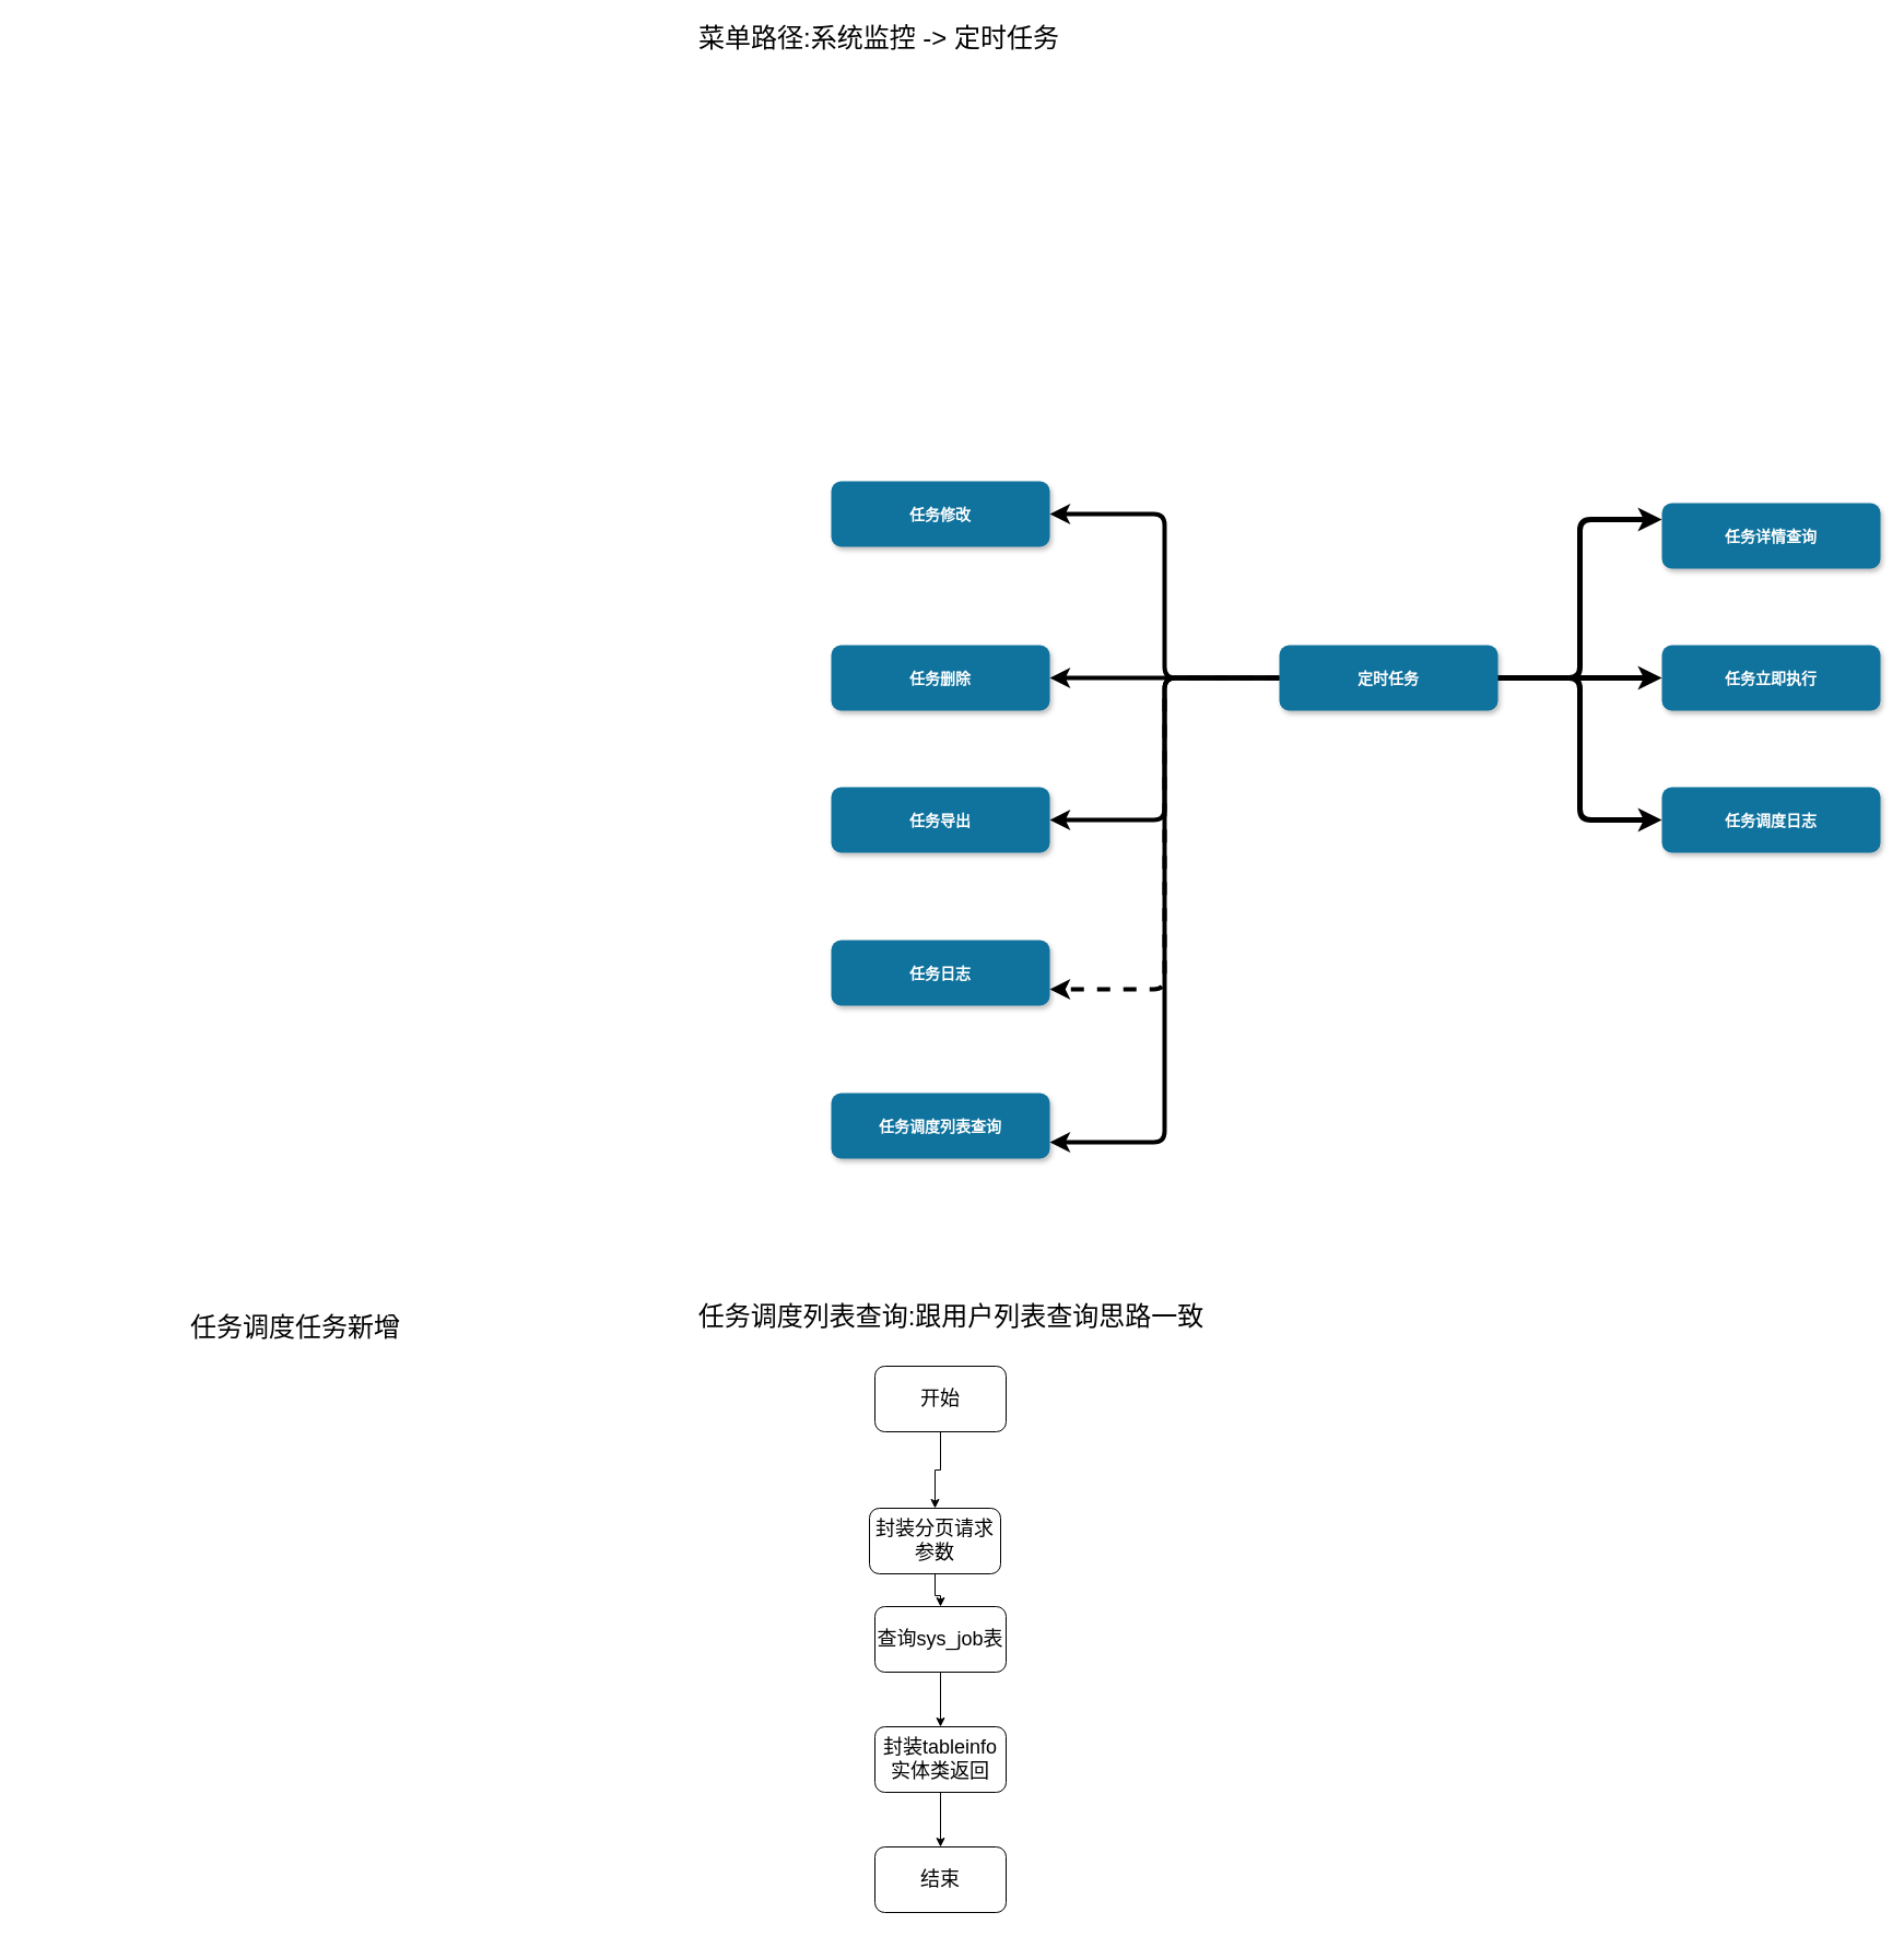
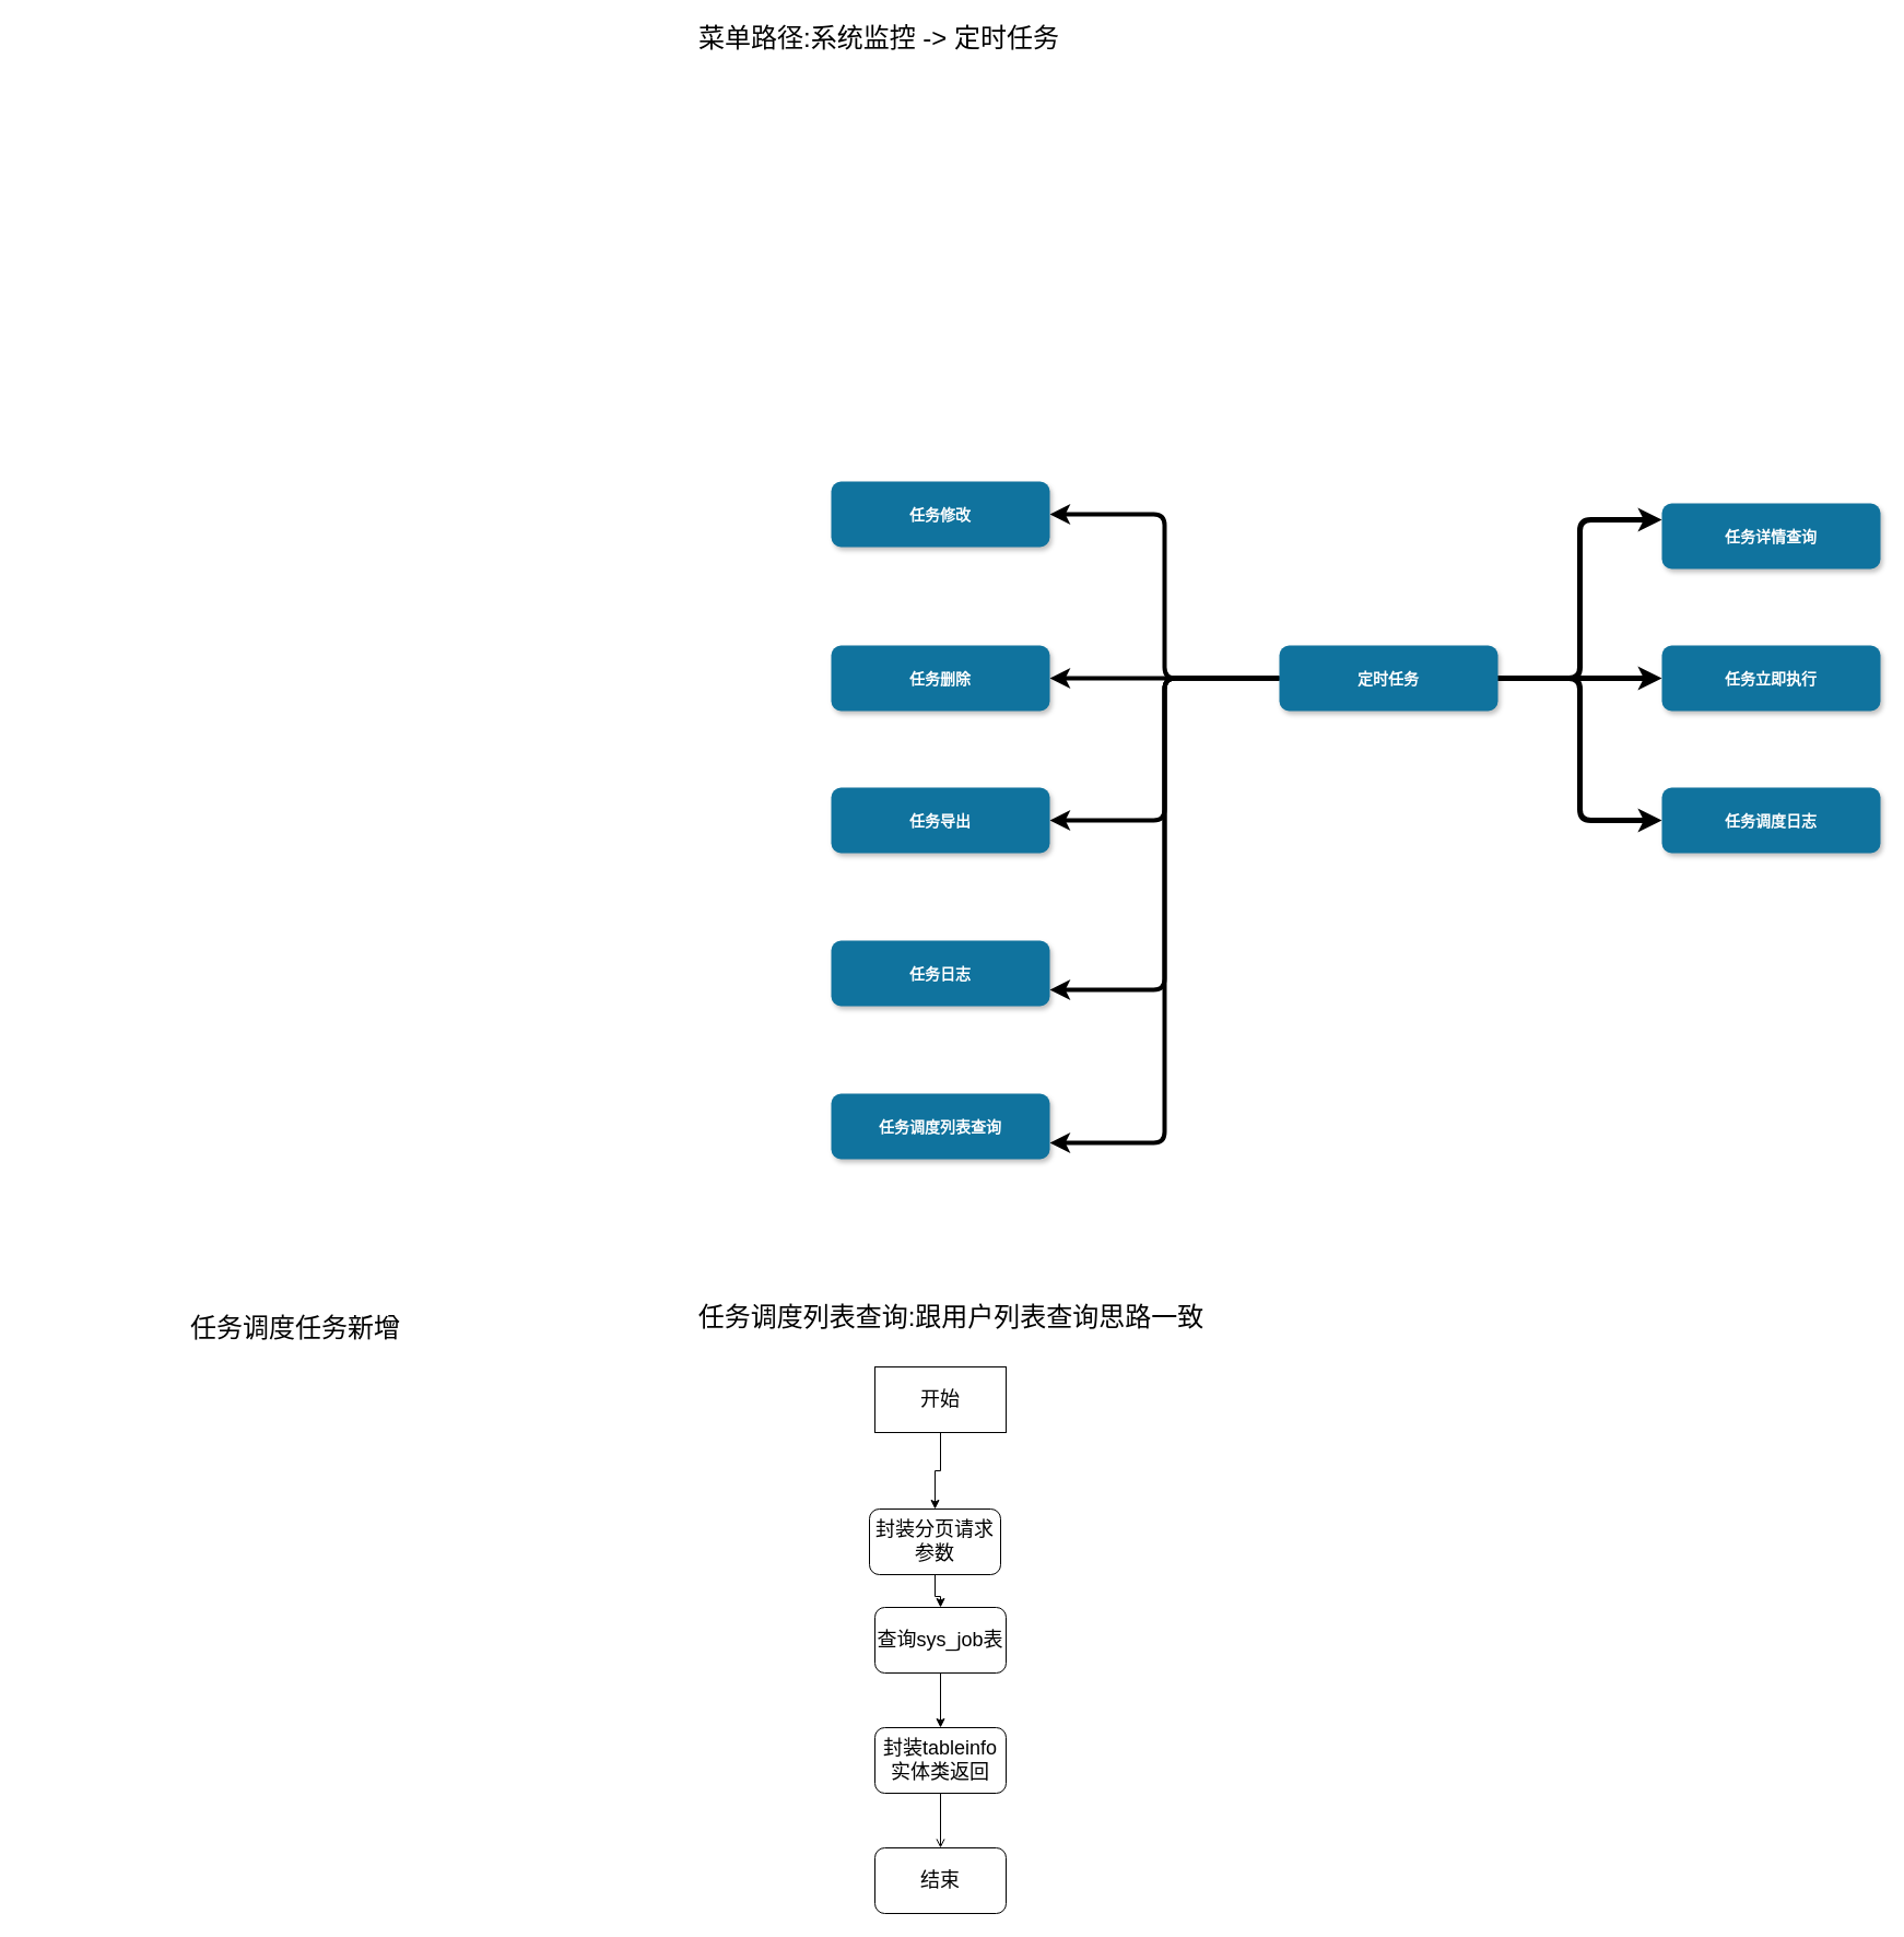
  <mxCell id="0" />
  <mxCell id="1" parent="0" />
  <mxCell id="2" style="edgeStyle=orthogonalEdgeStyle;rounded=1;orthogonalLoop=1;jettySize=auto;html=1;entryX=1;entryY=0.5;entryDx=0;entryDy=0;strokeWidth=4;curved=0;" parent="1" source="10" target="11" edge="1"><mxGeometry relative="1" as="geometry" /></mxCell>
  <mxCell id="3" style="edgeStyle=orthogonalEdgeStyle;rounded=1;orthogonalLoop=1;jettySize=auto;html=1;entryX=1;entryY=0.5;entryDx=0;entryDy=0;strokeWidth=4;curved=0;" parent="1" source="10" target="12" edge="1"><mxGeometry relative="1" as="geometry" /></mxCell>
  <mxCell id="4" style="edgeStyle=orthogonalEdgeStyle;rounded=1;orthogonalLoop=1;jettySize=auto;html=1;entryX=1;entryY=0.5;entryDx=0;entryDy=0;strokeWidth=4;curved=0;" parent="1" source="10" target="14" edge="1"><mxGeometry relative="1" as="geometry" /></mxCell>
- <mxCell id="5" style="edgeStyle=orthogonalEdgeStyle;rounded=1;orthogonalLoop=1;jettySize=auto;html=1;entryX=1;entryY=0.75;entryDx=0;entryDy=0;strokeWidth=4;curved=0;dashed=1;" parent="1" source="10" target="15" edge="1"><mxGeometry relative="1" as="geometry" /></mxCell>
+ <mxCell id="5" style="edgeStyle=orthogonalEdgeStyle;rounded=1;orthogonalLoop=1;jettySize=auto;html=1;entryX=1;entryY=0.75;entryDx=0;entryDy=0;strokeWidth=4;curved=0;" parent="1" source="10" target="15" edge="1"><mxGeometry relative="1" as="geometry" /></mxCell>
  <mxCell id="6" style="edgeStyle=orthogonalEdgeStyle;rounded=1;orthogonalLoop=1;jettySize=auto;html=1;curved=0;strokeWidth=5;" parent="1" source="10" target="17" edge="1"><mxGeometry relative="1" as="geometry" /></mxCell>
  <mxCell id="7" style="edgeStyle=orthogonalEdgeStyle;rounded=1;orthogonalLoop=1;jettySize=auto;html=1;entryX=0;entryY=0.25;entryDx=0;entryDy=0;curved=0;strokeWidth=5;" parent="1" source="10" target="16" edge="1"><mxGeometry relative="1" as="geometry" /></mxCell>
  <mxCell id="8" style="edgeStyle=orthogonalEdgeStyle;rounded=1;orthogonalLoop=1;jettySize=auto;html=1;entryX=0;entryY=0.5;entryDx=0;entryDy=0;curved=0;strokeWidth=5;" parent="1" source="10" target="18" edge="1"><mxGeometry relative="1" as="geometry" /></mxCell>
  <mxCell id="9" style="edgeStyle=orthogonalEdgeStyle;rounded=1;orthogonalLoop=1;jettySize=auto;html=1;entryX=1;entryY=0.75;entryDx=0;entryDy=0;strokeWidth=4;curved=0;" parent="1" source="10" target="19" edge="1"><mxGeometry relative="1" as="geometry" /></mxCell>
  <mxCell id="10" value="定时任务" style="rounded=1;fillColor=#10739E;strokeColor=none;shadow=1;gradientColor=none;fontStyle=1;fontColor=#FFFFFF;fontSize=14;" parent="1" vertex="1"><mxGeometry x="1170" y="590" width="200" height="60" as="geometry" /></mxCell>
  <mxCell id="11" value="任务修改" style="rounded=1;fillColor=#10739E;strokeColor=none;shadow=1;gradientColor=none;fontStyle=1;fontColor=#FFFFFF;fontSize=14;" parent="1" vertex="1"><mxGeometry x="760" y="440" width="200" height="60" as="geometry" /></mxCell>
  <mxCell id="12" value="任务删除" style="rounded=1;fillColor=#10739E;strokeColor=none;shadow=1;gradientColor=none;fontStyle=1;fontColor=#FFFFFF;fontSize=14;" parent="1" vertex="1"><mxGeometry x="760" y="590" width="200" height="60" as="geometry" /></mxCell>
  <mxCell id="13" value="&lt;font style=&quot;font-size: 24px;&quot;&gt;菜单路径:系统监控 -&amp;gt; 定时任务&lt;/font&gt;" style="text;html=1;strokeColor=none;fillColor=none;align=center;verticalAlign=middle;whiteSpace=wrap;rounded=0;" parent="1" vertex="1"><mxGeometry x="610" y="20" width="388" height="30" as="geometry" /></mxCell>
  <mxCell id="14" value="任务导出" style="rounded=1;fillColor=#10739E;strokeColor=none;shadow=1;gradientColor=none;fontStyle=1;fontColor=#FFFFFF;fontSize=14;" parent="1" vertex="1"><mxGeometry x="760" y="720" width="200" height="60" as="geometry" /></mxCell>
  <mxCell id="15" value="任务日志" style="rounded=1;fillColor=#10739E;strokeColor=none;shadow=1;gradientColor=none;fontStyle=1;fontColor=#FFFFFF;fontSize=14;" parent="1" vertex="1"><mxGeometry x="760" y="860" width="200" height="60" as="geometry" /></mxCell>
  <mxCell id="16" value="任务详情查询" style="rounded=1;fillColor=#10739E;strokeColor=none;shadow=1;gradientColor=none;fontStyle=1;fontColor=#FFFFFF;fontSize=14;" parent="1" vertex="1"><mxGeometry x="1520" y="460" width="200" height="60" as="geometry" /></mxCell>
  <mxCell id="17" value="任务立即执行" style="rounded=1;fillColor=#10739E;strokeColor=none;shadow=1;gradientColor=none;fontStyle=1;fontColor=#FFFFFF;fontSize=14;" parent="1" vertex="1"><mxGeometry x="1520" y="590" width="200" height="60" as="geometry" /></mxCell>
  <mxCell id="18" value="任务调度日志" style="rounded=1;fillColor=#10739E;strokeColor=none;shadow=1;gradientColor=none;fontStyle=1;fontColor=#FFFFFF;fontSize=14;" parent="1" vertex="1"><mxGeometry x="1520" y="720" width="200" height="60" as="geometry" /></mxCell>
  <mxCell id="19" value="任务调度列表查询" style="rounded=1;fillColor=#10739E;strokeColor=none;shadow=1;gradientColor=none;fontStyle=1;fontColor=#FFFFFF;fontSize=14;" parent="1" vertex="1"><mxGeometry x="760" y="1000" width="200" height="60" as="geometry" /></mxCell>
  <mxCell id="20" value="&lt;span style=&quot;font-size: 24px;&quot;&gt;任务调度列表查询:跟用户列表查询思路一致&lt;/span&gt;" style="text;html=1;strokeColor=none;fillColor=none;align=center;verticalAlign=middle;whiteSpace=wrap;rounded=0;" parent="1" vertex="1"><mxGeometry x="620" y="1190" width="500" height="30" as="geometry" /></mxCell>
  <mxCell id="21" style="edgeStyle=orthogonalEdgeStyle;rounded=0;orthogonalLoop=1;jettySize=auto;html=1;" parent="1" source="22" target="24" edge="1"><mxGeometry relative="1" as="geometry" /></mxCell>
- <mxCell id="22" value="&lt;font style=&quot;font-size: 18px;&quot;&gt;开始&lt;/font&gt;" style="rounded=1;whiteSpace=wrap;html=1;" parent="1" vertex="1"><mxGeometry x="800" y="1250" width="120" height="60" as="geometry" /></mxCell>
+ <mxCell id="22" value="&lt;font style=&quot;font-size: 18px;&quot;&gt;开始&lt;/font&gt;" style="whiteSpace=wrap;html=1;rounded=0;" parent="1" vertex="1"><mxGeometry x="800" y="1250" width="120" height="60" as="geometry" /></mxCell>
  <mxCell id="23" style="edgeStyle=orthogonalEdgeStyle;rounded=0;orthogonalLoop=1;jettySize=auto;html=1;entryX=0.5;entryY=0;entryDx=0;entryDy=0;" parent="1" source="24" target="26" edge="1"><mxGeometry relative="1" as="geometry" /></mxCell>
  <mxCell id="24" value="&lt;font style=&quot;font-size: 18px;&quot;&gt;封装分页请求参数&lt;/font&gt;" style="rounded=1;whiteSpace=wrap;html=1;" parent="1" vertex="1"><mxGeometry x="795" y="1380" width="120" height="60" as="geometry" /></mxCell>
  <mxCell id="25" style="edgeStyle=orthogonalEdgeStyle;rounded=0;orthogonalLoop=1;jettySize=auto;html=1;entryX=0.5;entryY=0;entryDx=0;entryDy=0;" parent="1" source="26" target="28" edge="1"><mxGeometry relative="1" as="geometry" /></mxCell>
  <mxCell id="26" value="&lt;span style=&quot;font-size: 18px;&quot;&gt;查询sys_job表&lt;/span&gt;" style="rounded=1;whiteSpace=wrap;html=1;" parent="1" vertex="1"><mxGeometry x="800" y="1470" width="120" height="60" as="geometry" /></mxCell>
- <mxCell id="27" style="edgeStyle=orthogonalEdgeStyle;rounded=0;orthogonalLoop=1;jettySize=auto;html=1;entryX=0.5;entryY=0;entryDx=0;entryDy=0;" parent="1" source="28" target="29" edge="1"><mxGeometry relative="1" as="geometry" /></mxCell>
+ <mxCell id="27" style="edgeStyle=orthogonalEdgeStyle;rounded=0;orthogonalLoop=1;jettySize=auto;html=1;entryX=0.5;entryY=0;entryDx=0;entryDy=0;endArrow=open;" parent="1" source="28" target="29" edge="1"><mxGeometry relative="1" as="geometry" /></mxCell>
  <mxCell id="28" value="&lt;span style=&quot;font-size: 18px;&quot;&gt;封装tableinfo实体类返回&lt;/span&gt;" style="rounded=1;whiteSpace=wrap;html=1;" parent="1" vertex="1"><mxGeometry x="800" y="1580" width="120" height="60" as="geometry" /></mxCell>
  <mxCell id="29" value="&lt;span style=&quot;font-size: 18px;&quot;&gt;结束&lt;/span&gt;" style="rounded=1;whiteSpace=wrap;html=1;" parent="1" vertex="1"><mxGeometry x="800" y="1690" width="120" height="60" as="geometry" /></mxCell>
  <mxCell id="30" value="&lt;span style=&quot;font-size: 24px;&quot;&gt;任务调度任务新增&lt;/span&gt;" style="text;html=1;strokeColor=none;fillColor=none;align=center;verticalAlign=middle;whiteSpace=wrap;rounded=0;" parent="1" vertex="1"><mxGeometry x="20" y="1200" width="500" height="30" as="geometry" /></mxCell>
